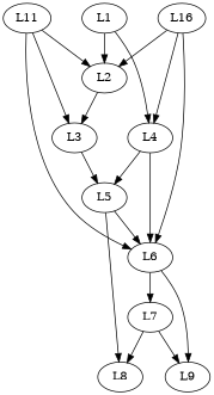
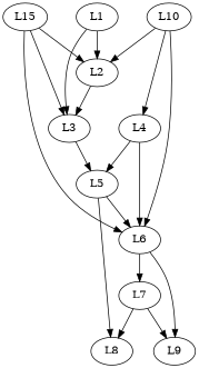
  strict digraph {
    node [color=black]
    edge [style=solid]
    n1 [label=L1]
    n2 [label=L2]
    n3 [label=L4]
    n4 [label=L6]
    n5 [label=L7]
    n6 [label=L9]
    n7 [label=L3]
    n8 [label=L5]
    n9 [label=L8]
-   n10 [label=L16]
-   n11 [label=L11]
+   n10 [label=L10]
+   n11 [label=L15]
    n1 -> n2
-   n1 -> n3
+   n1 -> n7
    n2 -> n7
    n3 -> n4
    n3 -> n8
    n4 -> n5
    n4 -> n6
    n5 -> n6
    n5 -> n9
    n7 -> n8
    n8 -> n4
    n8 -> n9
    n10 -> n2
    n10 -> n3
    n10 -> n4
    n11 -> n2
    n11 -> n4
    n11 -> n7
  }
